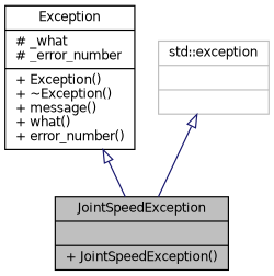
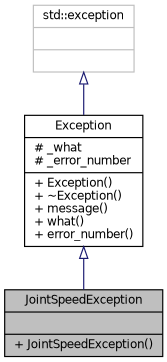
  digraph {
    fontname="DejaVu Sans"
    node [color=black fillcolor=white fontname="DejaVu Sans" fontsize=10 shape=record style=filled]
    edge [arrowtail=empty color=midnightblue dir=back fontname="DejaVu Sans" fontsize=10 labelfontname="FreeSans.ttf" labelfontsize=10 style=solid]
    n1 [fillcolor=grey75 fontcolor=black height=0.2 label="{JointSpeedException\n||+ JointSpeedException()\l}" width=0.4]
    n2 [height=0.2 label="{Exception\n|# _what\l# _error_number\l|+ Exception()\l+ ~Exception()\l+ message()\l+ what()\l+ error_number()\l}" width=0.4]
    n3 [color=grey75 height=0.2 label="{std::exception\n||}" width=0.4]
    n2 -> n1
-   n3 -> n1
+   n3 -> n2
  }
